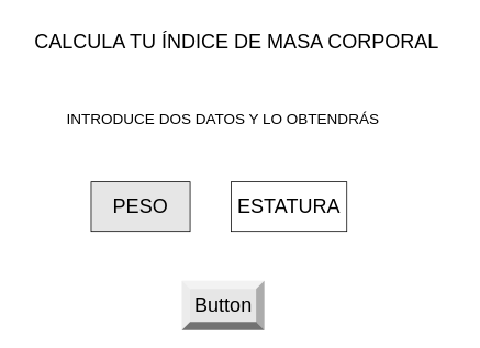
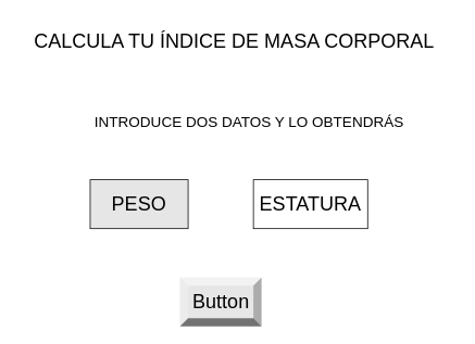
  <mxCell id="0" />
  <mxCell id="1" parent="0" />
  <mxCell id="2" value="&lt;font style=&quot;font-size: 24px&quot;&gt;CALCULA TU ÍNDICE DE MASA CORPORAL&amp;nbsp;&lt;/font&gt;" style="text;html=1;strokeColor=none;fillColor=none;align=center;verticalAlign=middle;whiteSpace=wrap;rounded=0;" parent="1" vertex="1"><mxGeometry x="20" y="20" width="540" height="60" as="geometry" /></mxCell>
- <mxCell id="3" value="INTRODUCE DOS DATOS Y LO OBTENDRÁS" style="text;html=1;strokeColor=none;fillColor=none;align=center;verticalAlign=middle;whiteSpace=wrap;rounded=0;fontSize=18;" parent="1" vertex="1"><mxGeometry x="20" y="130" width="500" height="30" as="geometry" /></mxCell>
+ <mxCell id="3" value="INTRODUCE DOS DATOS Y LO OBTENDRÁS" style="text;html=1;strokeColor=none;fillColor=none;align=center;verticalAlign=middle;whiteSpace=wrap;rounded=0;fontSize=18;" parent="1" vertex="1"><mxGeometry x="55" y="135" width="500" height="30" as="geometry" /></mxCell>
  <mxCell id="4" value="PESO" style="rounded=0;whiteSpace=wrap;html=1;fontSize=24;fillColor=#e6e6e6;" parent="1" vertex="1"><mxGeometry x="110" y="220" width="120" height="60" as="geometry" /></mxCell>
- <mxCell id="5" value="ESTATURA" style="rounded=0;whiteSpace=wrap;html=1;fontSize=24;" parent="1" vertex="1"><mxGeometry x="280" y="220" width="140" height="60" as="geometry" /></mxCell>
+ <mxCell id="5" value="ESTATURA" style="rounded=0;whiteSpace=wrap;html=1;fontSize=24;" parent="1" vertex="1"><mxGeometry x="310" y="220" width="140" height="60" as="geometry" /></mxCell>
  <mxCell id="6" value="Button" style="labelPosition=center;verticalLabelPosition=middle;align=center;html=1;shape=mxgraph.basic.shaded_button;dx=10;fillColor=#E6E6E6;strokeColor=none;fontSize=24;" parent="1" vertex="1"><mxGeometry x="220" y="340" width="100" height="60" as="geometry" /></mxCell>
